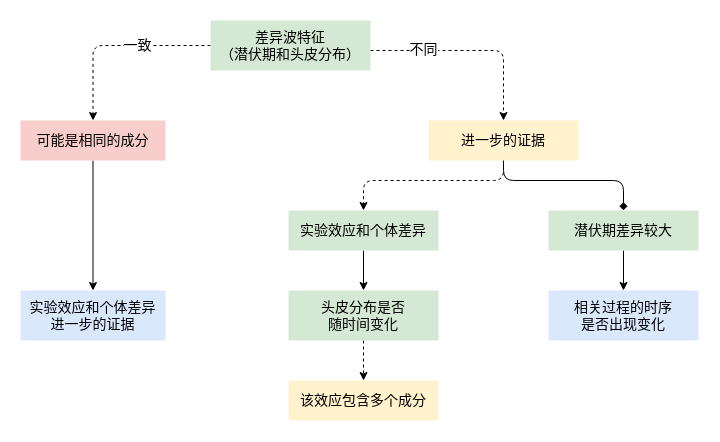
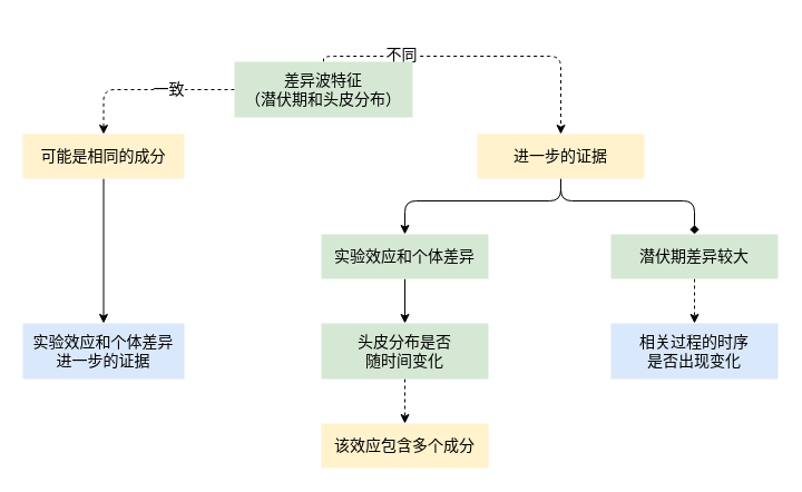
  <mxCell id="0" />
  <mxCell id="1" parent="0" />
  <mxCell id="2" style="edgeStyle=orthogonalEdgeStyle;orthogonalLoop=1;jettySize=auto;html=1;entryX=0.5;entryY=0;entryDx=0;entryDy=0;fontFamily=Helvetica;fontSize=16;rounded=1;strokeColor=default;dashed=1;" edge="1" parent="1" source="6" target="8"><mxGeometry relative="1" as="geometry" /></mxCell>
  <mxCell id="3" value="一致" style="edgeLabel;html=1;align=center;verticalAlign=middle;resizable=0;points=[];fontSize=14;fontFamily=Helvetica;labelBackgroundColor=#FFFFFF;" vertex="1" connectable="0" parent="2"><mxGeometry x="-0.235" y="-1" relative="1" as="geometry"><mxPoint as="offset" /></mxGeometry></mxCell>
  <mxCell id="4" style="edgeStyle=orthogonalEdgeStyle;rounded=1;orthogonalLoop=1;jettySize=auto;html=1;fontFamily=Helvetica;fontSize=16;entryX=0.5;entryY=0;entryDx=0;entryDy=0;dashed=1;" edge="1" parent="1" source="6" target="15"><mxGeometry relative="1" as="geometry"><Array as="points"><mxPoint x="503" y="50" /></Array></mxGeometry></mxCell>
  <mxCell id="5" value="不同" style="edgeLabel;html=1;align=center;verticalAlign=middle;resizable=0;points=[];fontSize=14;fontFamily=Helvetica;" vertex="1" connectable="0" parent="4"><mxGeometry x="-0.484" y="2" relative="1" as="geometry"><mxPoint as="offset" /></mxGeometry></mxCell>
- <mxCell id="6" value="差异波特征&lt;br style=&quot;font-size: 14px;&quot;&gt;（潜伏期和头皮分布）" style="rounded=0;whiteSpace=wrap;html=1;fontSize=14;fontFamily=Helvetica;fillColor=#d5e8d4;strokeColor=none;" vertex="1" parent="1"><mxGeometry x="210" y="20" width="160" height="50" as="geometry" /></mxCell>
+ <mxCell id="6" value="差异波特征&lt;br style=&quot;font-size: 14px;&quot;&gt;（潜伏期和头皮分布）" style="rounded=0;whiteSpace=wrap;html=1;fontSize=14;fontFamily=Helvetica;fillColor=#d5e8d4;strokeColor=none;" vertex="1" parent="1"><mxGeometry x="210" y="55" width="160" height="50" as="geometry" /></mxCell>
  <mxCell id="7" style="edgeStyle=orthogonalEdgeStyle;rounded=1;orthogonalLoop=1;jettySize=auto;html=1;entryX=0.5;entryY=0;entryDx=0;entryDy=0;fontFamily=Helvetica;fontSize=14;" edge="1" parent="1" source="8" target="16"><mxGeometry relative="1" as="geometry" /></mxCell>
- <mxCell id="8" value="可能是相同的成分" style="rounded=0;whiteSpace=wrap;html=1;fontSize=14;fontFamily=Helvetica;fillColor=#f8cecc;strokeColor=none;" vertex="1" parent="1"><mxGeometry x="20" y="120" width="145" height="40" as="geometry" /></mxCell>
- <mxCell id="9" style="edgeStyle=orthogonalEdgeStyle;rounded=1;orthogonalLoop=1;jettySize=auto;html=1;entryX=0.5;entryY=0;entryDx=0;entryDy=0;fontFamily=Helvetica;fontSize=14;" edge="1" parent="1" source="10" target="19"><mxGeometry relative="1" as="geometry" /></mxCell>
+ <mxCell id="8" value="可能是相同的成分" style="rounded=0;whiteSpace=wrap;html=1;fontSize=14;fontFamily=Helvetica;fillColor=#fff2cc;strokeColor=none;" vertex="1" parent="1"><mxGeometry x="20" y="120" width="145" height="40" as="geometry" /></mxCell>
+ <mxCell id="9" style="edgeStyle=orthogonalEdgeStyle;rounded=1;orthogonalLoop=1;jettySize=auto;html=1;entryX=0.5;entryY=0;entryDx=0;entryDy=0;fontFamily=Helvetica;fontSize=14;dashed=1;" edge="1" parent="1" source="10" target="19"><mxGeometry relative="1" as="geometry" /></mxCell>
  <mxCell id="10" value="潜伏期差异较大" style="rounded=0;whiteSpace=wrap;html=1;fontSize=14;fontFamily=Helvetica;fillColor=#d5e8d4;strokeColor=none;" vertex="1" parent="1"><mxGeometry x="548" y="210" width="150" height="40" as="geometry" /></mxCell>
  <mxCell id="11" style="edgeStyle=orthogonalEdgeStyle;rounded=1;orthogonalLoop=1;jettySize=auto;html=1;entryX=0.5;entryY=0;entryDx=0;entryDy=0;fontFamily=Helvetica;fontSize=14;" edge="1" parent="1" source="12" target="18"><mxGeometry relative="1" as="geometry" /></mxCell>
  <mxCell id="12" value="实验效应和个体差异" style="rounded=0;whiteSpace=wrap;html=1;fontSize=14;fontFamily=Helvetica;fillColor=#d5e8d4;strokeColor=none;" vertex="1" parent="1"><mxGeometry x="288" y="210" width="150" height="40" as="geometry" /></mxCell>
- <mxCell id="13" style="edgeStyle=orthogonalEdgeStyle;rounded=1;orthogonalLoop=1;jettySize=auto;html=1;entryX=0.5;entryY=0;entryDx=0;entryDy=0;fontFamily=Helvetica;fontSize=16;dashed=1;" edge="1" parent="1" source="15" target="12"><mxGeometry relative="1" as="geometry"><Array as="points"><mxPoint x="503" y="180" /><mxPoint x="363" y="180" /></Array></mxGeometry></mxCell>
+ <mxCell id="13" style="edgeStyle=orthogonalEdgeStyle;rounded=1;orthogonalLoop=1;jettySize=auto;html=1;entryX=0.5;entryY=0;entryDx=0;entryDy=0;fontFamily=Helvetica;fontSize=16;" edge="1" parent="1" source="15" target="12"><mxGeometry relative="1" as="geometry"><Array as="points"><mxPoint x="503" y="180" /><mxPoint x="363" y="180" /></Array></mxGeometry></mxCell>
  <mxCell id="14" style="edgeStyle=orthogonalEdgeStyle;rounded=1;orthogonalLoop=1;jettySize=auto;html=1;fontFamily=Helvetica;fontSize=16;exitX=0.5;exitY=1;exitDx=0;exitDy=0;endArrow=diamond;" edge="1" parent="1" source="15" target="10"><mxGeometry relative="1" as="geometry"><mxPoint x="508" y="200" as="sourcePoint" /><Array as="points"><mxPoint x="503" y="180" /><mxPoint x="623" y="180" /></Array></mxGeometry></mxCell>
  <mxCell id="15" value="进一步的证据" style="rounded=0;whiteSpace=wrap;html=1;fontSize=14;fontFamily=Helvetica;fillColor=#fff2cc;strokeColor=none;" vertex="1" parent="1"><mxGeometry x="428" y="120" width="150" height="40" as="geometry" /></mxCell>
  <mxCell id="16" value="实验效应和个体差异&lt;br&gt;进一步的证据" style="rounded=0;whiteSpace=wrap;html=1;fontSize=14;fontFamily=Helvetica;fillColor=#dae8fc;strokeColor=none;" vertex="1" parent="1"><mxGeometry x="20" y="290" width="145" height="50" as="geometry" /></mxCell>
  <mxCell id="17" style="edgeStyle=orthogonalEdgeStyle;rounded=1;orthogonalLoop=1;jettySize=auto;html=1;entryX=0.5;entryY=0;entryDx=0;entryDy=0;fontFamily=Helvetica;fontSize=14;dashed=1;" edge="1" parent="1" source="18" target="20"><mxGeometry relative="1" as="geometry" /></mxCell>
  <mxCell id="18" value="头皮分布是否&lt;br&gt;随时间变化" style="rounded=0;whiteSpace=wrap;html=1;fontSize=14;fontFamily=Helvetica;fillColor=#d5e8d4;strokeColor=none;" vertex="1" parent="1"><mxGeometry x="288" y="290" width="150" height="50" as="geometry" /></mxCell>
  <mxCell id="19" value="相关过程的时序&lt;br&gt;是否出现变化" style="rounded=0;whiteSpace=wrap;html=1;fontSize=14;fontFamily=Helvetica;fillColor=#dae8fc;strokeColor=none;" vertex="1" parent="1"><mxGeometry x="548" y="290" width="150" height="50" as="geometry" /></mxCell>
  <mxCell id="20" value="该效应包含多个成分" style="rounded=0;whiteSpace=wrap;html=1;fontSize=14;fontFamily=Helvetica;fillColor=#fff2cc;strokeColor=none;" vertex="1" parent="1"><mxGeometry x="288" y="380" width="150" height="40" as="geometry" /></mxCell>
